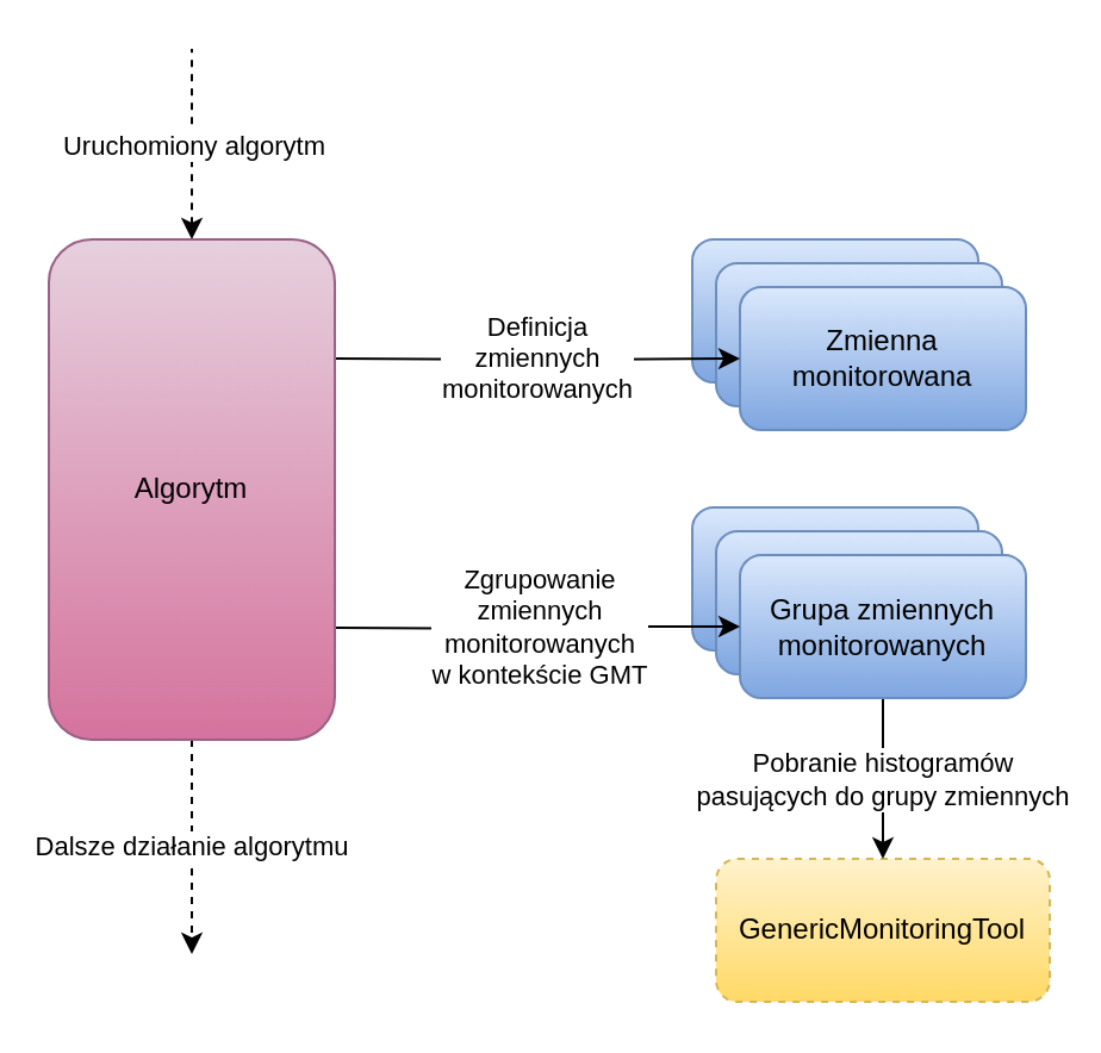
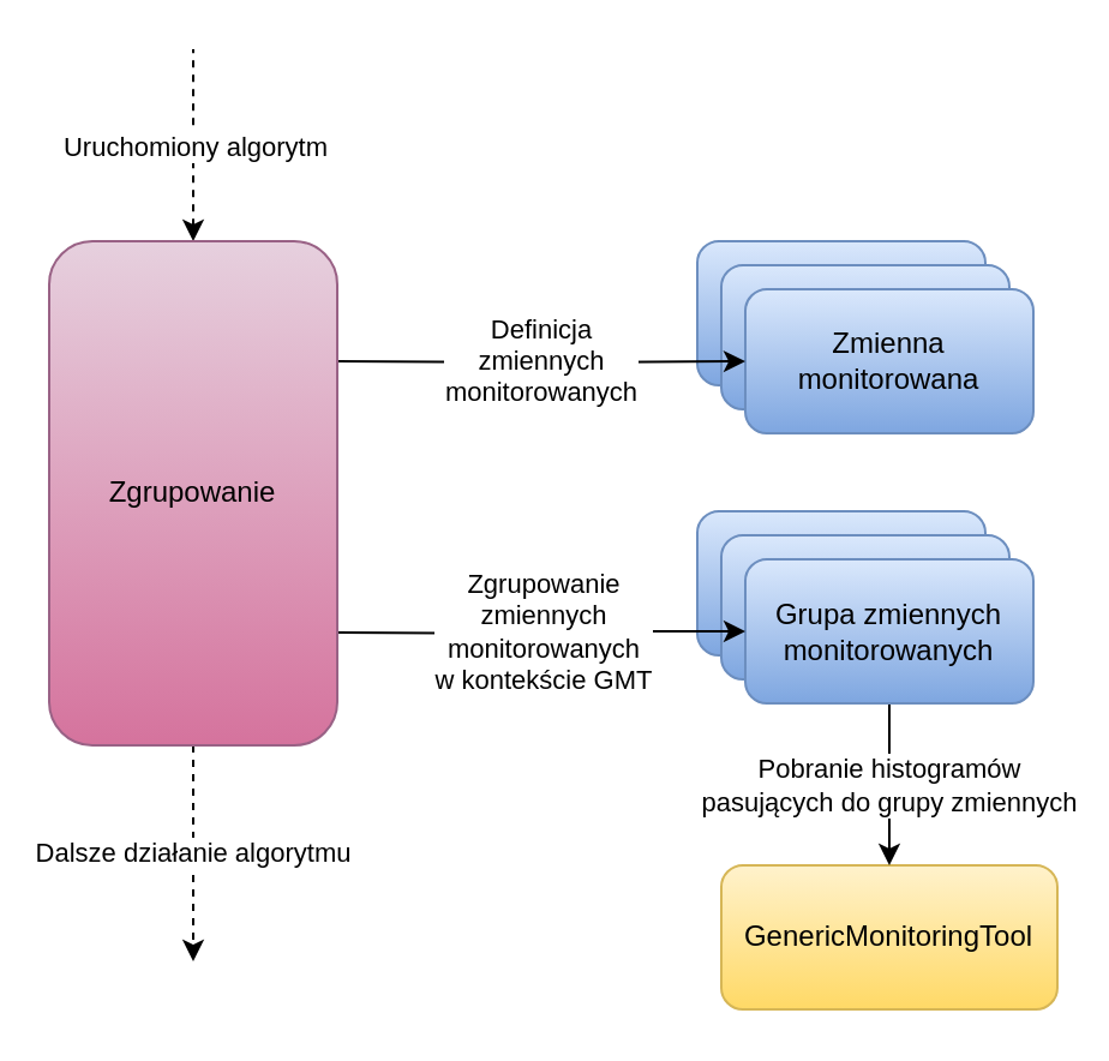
  <mxCell id="0" />
  <mxCell id="1" parent="0" />
- <mxCell id="2" value="GenericMonitoringTool" style="rounded=1;whiteSpace=wrap;html=1;fillColor=#fff2cc;strokeColor=#d6b656;gradientColor=#ffd966;dashed=1;" vertex="1" parent="1"><mxGeometry x="300" y="360" width="140" height="60" as="geometry" /></mxCell>
+ <mxCell id="2" value="GenericMonitoringTool" style="rounded=1;whiteSpace=wrap;html=1;fillColor=#fff2cc;strokeColor=#d6b656;gradientColor=#ffd966;" vertex="1" parent="1"><mxGeometry x="300" y="360" width="140" height="60" as="geometry" /></mxCell>
  <mxCell id="3" value="Zmienna monitorowana" style="rounded=1;whiteSpace=wrap;html=1;gradientColor=#7ea6e0;fillColor=#dae8fc;strokeColor=#6c8ebf;" vertex="1" parent="1"><mxGeometry x="290" y="100" width="120" height="60" as="geometry" /></mxCell>
  <mxCell id="4" value="Zmienna monitorowana" style="rounded=1;whiteSpace=wrap;html=1;gradientColor=#7ea6e0;fillColor=#dae8fc;strokeColor=#6c8ebf;" vertex="1" parent="1"><mxGeometry x="300" y="110" width="120" height="60" as="geometry" /></mxCell>
  <mxCell id="5" value="Zmienna monitorowana" style="rounded=1;whiteSpace=wrap;html=1;gradientColor=#7ea6e0;fillColor=#dae8fc;strokeColor=#6c8ebf;" vertex="1" parent="1"><mxGeometry x="310" y="120" width="120" height="60" as="geometry" /></mxCell>
  <mxCell id="6" value="Grupa zmiennych monitorowanych" style="rounded=1;whiteSpace=wrap;html=1;gradientColor=#7ea6e0;fillColor=#dae8fc;strokeColor=#6c8ebf;" vertex="1" parent="1"><mxGeometry x="290" y="212.5" width="120" height="60" as="geometry" /></mxCell>
  <mxCell id="7" value="Grupa zmiennych monitorowanych" style="rounded=1;whiteSpace=wrap;html=1;gradientColor=#7ea6e0;fillColor=#dae8fc;strokeColor=#6c8ebf;" vertex="1" parent="1"><mxGeometry x="300" y="222.5" width="120" height="60" as="geometry" /></mxCell>
  <mxCell id="8" value="Pobranie histogramów &lt;br&gt;pasujących do grupy zmiennych" style="edgeStyle=orthogonalEdgeStyle;rounded=0;orthogonalLoop=1;jettySize=auto;html=1;exitX=0.5;exitY=1;exitDx=0;exitDy=0;startArrow=none;startFill=0;endArrow=classic;endFill=1;" edge="1" parent="1" source="9" target="2"><mxGeometry relative="1" as="geometry" /></mxCell>
  <mxCell id="9" value="Grupa zmiennych monitorowanych" style="rounded=1;whiteSpace=wrap;html=1;gradientColor=#7ea6e0;fillColor=#dae8fc;strokeColor=#6c8ebf;" vertex="1" parent="1"><mxGeometry x="310" y="232.5" width="120" height="60" as="geometry" /></mxCell>
  <mxCell id="10" value="Definicja&lt;br&gt;zmiennych&lt;br&gt;monitorowanych" style="edgeStyle=orthogonalEdgeStyle;rounded=0;orthogonalLoop=1;jettySize=auto;html=1;startArrow=none;startFill=0;endArrow=classic;endFill=1;" edge="1" parent="1" target="5"><mxGeometry relative="1" as="geometry"><mxPoint x="140" y="150" as="sourcePoint" /></mxGeometry></mxCell>
  <mxCell id="11" value="Zgrupowanie&lt;br&gt;zmiennych&lt;br&gt;monitorowanych&lt;br&gt;w kontekście GMT" style="edgeStyle=orthogonalEdgeStyle;rounded=0;orthogonalLoop=1;jettySize=auto;html=1;startArrow=none;startFill=0;endArrow=classic;endFill=1;" edge="1" parent="1" target="9"><mxGeometry relative="1" as="geometry"><mxPoint x="140" y="263" as="sourcePoint" /></mxGeometry></mxCell>
  <mxCell id="12" value="Uruchomiony algorytm" style="edgeStyle=orthogonalEdgeStyle;rounded=0;orthogonalLoop=1;jettySize=auto;html=1;exitX=0.5;exitY=0;exitDx=0;exitDy=0;startArrow=classic;startFill=1;endArrow=none;endFill=0;dashed=1;" edge="1" parent="1" source="14"><mxGeometry relative="1" as="geometry"><mxPoint x="80" y="20" as="targetPoint" /></mxGeometry></mxCell>
  <mxCell id="13" value="Dalsze działanie algorytmu" style="edgeStyle=orthogonalEdgeStyle;rounded=0;orthogonalLoop=1;jettySize=auto;html=1;exitX=0.5;exitY=1;exitDx=0;exitDy=0;dashed=1;startArrow=none;startFill=0;endArrow=classic;endFill=1;" edge="1" parent="1" source="14"><mxGeometry relative="1" as="geometry"><mxPoint x="80" y="400" as="targetPoint" /></mxGeometry></mxCell>
- <mxCell id="14" value="Algorytm" style="rounded=1;whiteSpace=wrap;html=1;fillColor=#e6d0de;strokeColor=#996185;gradientColor=#d5739d;" vertex="1" parent="1"><mxGeometry x="20" y="100" width="120" height="210" as="geometry" /></mxCell>
+ <mxCell id="14" value="Zgrupowanie" style="rounded=1;whiteSpace=wrap;html=1;fillColor=#e6d0de;strokeColor=#996185;gradientColor=#d5739d;" vertex="1" parent="1"><mxGeometry x="20" y="100" width="120" height="210" as="geometry" /></mxCell>
